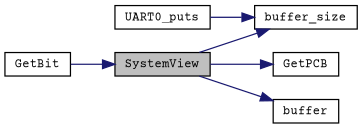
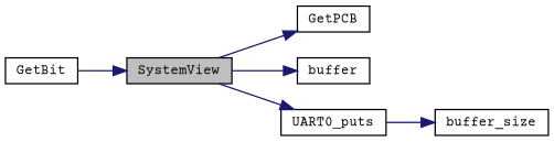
  digraph {
    fontname="Courier Prime"
    rankdir=LR
    node [color=black fillcolor=white fontname="Courier Prime" fontsize=10 shape=record style=filled]
    edge [color=midnightblue fontname="Courier Prime" fontsize=10 labelfontname=Helvetica labelfontsize=10 style=solid]
    n1 [fillcolor=grey75 fontcolor=black height=0.2 label=SystemView width=0.4]
    n2 [height=0.2 label=GetPCB width=0.4]
    n3 [height=0.2 label=buffer width=0.4]
    n4 [height=0.2 label=UART0_puts width=0.4]
    n5 [height=0.2 label=GetBit width=0.4]
    n6 [height=0.2 label=buffer_size width=0.4]
    n1 -> n2
    n1 -> n3
-   n1 -> n6
+   n1 -> n4
    n4 -> n6
    n5 -> n1
  }
